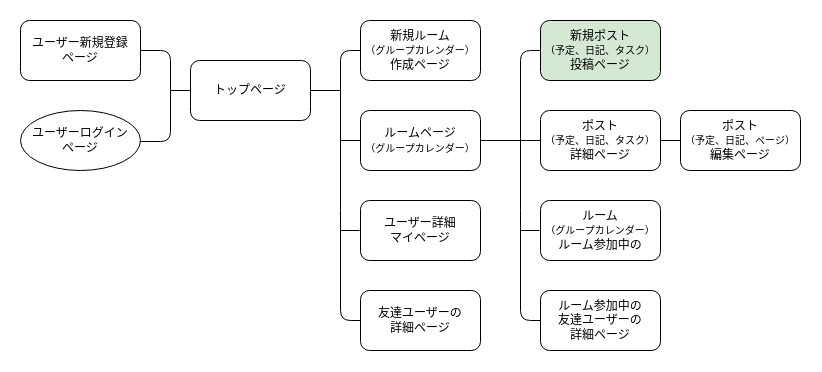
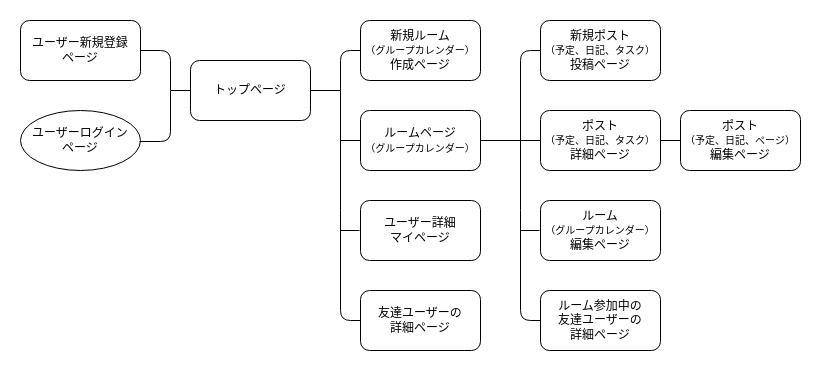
  <mxCell id="0" />
  <mxCell id="1" parent="0" />
  <mxCell id="2" value="ユーザーログイン&lt;br&gt;ページ" style="ellipse;whiteSpace=wrap;html=1;" vertex="1" parent="1"><mxGeometry x="20" y="110" width="120" height="60" as="geometry" /></mxCell>
  <mxCell id="3" value="ユーザー新規登録&lt;br&gt;ページ" style="rounded=1;whiteSpace=wrap;html=1;" vertex="1" parent="1"><mxGeometry x="20" y="20" width="120" height="60" as="geometry" /></mxCell>
  <mxCell id="4" value="トップページ" style="rounded=1;whiteSpace=wrap;html=1;" vertex="1" parent="1"><mxGeometry x="190" y="60" width="120" height="60" as="geometry" /></mxCell>
  <mxCell id="5" value="新規ルーム&lt;br&gt;&lt;font style=&quot;font-size: 10px;&quot;&gt;（グループカレンダー）&lt;/font&gt;&lt;br&gt;作成ページ" style="rounded=1;whiteSpace=wrap;html=1;" vertex="1" parent="1"><mxGeometry x="360" y="20" width="120" height="60" as="geometry" /></mxCell>
  <mxCell id="6" value="ルームページ&lt;br&gt;&lt;font style=&quot;font-size: 10px;&quot;&gt;（グループカレンダー）&lt;/font&gt;" style="rounded=1;whiteSpace=wrap;html=1;" vertex="1" parent="1"><mxGeometry x="360" y="110" width="120" height="60" as="geometry" /></mxCell>
  <mxCell id="7" value="友達ユーザーの&lt;br&gt;詳細ページ" style="rounded=1;whiteSpace=wrap;html=1;" vertex="1" parent="1"><mxGeometry x="360" y="290" width="120" height="60" as="geometry" /></mxCell>
  <mxCell id="8" value="ユーザー詳細&lt;br&gt;マイページ" style="rounded=1;whiteSpace=wrap;html=1;" vertex="1" parent="1"><mxGeometry x="360" y="200" width="120" height="60" as="geometry" /></mxCell>
  <mxCell id="9" value="ポスト&lt;br&gt;&lt;font style=&quot;font-size: 10px;&quot;&gt;（予定、日記、タスク）&lt;/font&gt;&lt;br&gt;詳細ページ" style="rounded=1;whiteSpace=wrap;html=1;" vertex="1" parent="1"><mxGeometry x="540" y="110" width="120" height="60" as="geometry" /></mxCell>
- <mxCell id="10" value="新規ポスト&lt;br&gt;&lt;font style=&quot;font-size: 10px;&quot;&gt;（予定、日記、タスク）&lt;/font&gt;&lt;br&gt;投稿ページ" style="rounded=1;whiteSpace=wrap;html=1;fillColor=#d5e8d4;" vertex="1" parent="1"><mxGeometry x="540" y="20" width="120" height="60" as="geometry" /></mxCell>
- <mxCell id="11" value="ルーム&lt;br&gt;&lt;font style=&quot;font-size: 10px;&quot;&gt;（グループカレンダー）&lt;/font&gt;&lt;br&gt;ルーム参加中の" style="rounded=1;whiteSpace=wrap;html=1;" vertex="1" parent="1"><mxGeometry x="540" y="200" width="120" height="60" as="geometry" /></mxCell>
+ <mxCell id="10" value="新規ポスト&lt;br&gt;&lt;font style=&quot;font-size: 10px;&quot;&gt;（予定、日記、タスク）&lt;/font&gt;&lt;br&gt;投稿ページ" style="rounded=1;whiteSpace=wrap;html=1;" vertex="1" parent="1"><mxGeometry x="540" y="20" width="120" height="60" as="geometry" /></mxCell>
+ <mxCell id="11" value="ルーム&lt;br&gt;&lt;font style=&quot;font-size: 10px;&quot;&gt;（グループカレンダー）&lt;/font&gt;&lt;br&gt;編集ページ" style="rounded=1;whiteSpace=wrap;html=1;" vertex="1" parent="1"><mxGeometry x="540" y="200" width="120" height="60" as="geometry" /></mxCell>
  <mxCell id="12" value="ルーム参加中の&lt;br&gt;友達ユーザーの&lt;br&gt;詳細ページ" style="rounded=1;whiteSpace=wrap;html=1;" vertex="1" parent="1"><mxGeometry x="540" y="290" width="120" height="60" as="geometry" /></mxCell>
  <mxCell id="13" value="" style="endArrow=none;html=1;fontSize=10;" edge="1" parent="1"><mxGeometry width="50" height="50" relative="1" as="geometry"><mxPoint x="140" y="50" as="sourcePoint" /><mxPoint x="170" y="90" as="targetPoint" /><Array as="points"><mxPoint x="170" y="50" /></Array></mxGeometry></mxCell>
  <mxCell id="14" value="" style="endArrow=none;html=1;fontSize=10;exitX=0.992;exitY=0.517;exitDx=0;exitDy=0;exitPerimeter=0;" edge="1" parent="1" source="2"><mxGeometry width="50" height="50" relative="1" as="geometry"><mxPoint x="160" y="120" as="sourcePoint" /><mxPoint x="170" y="90" as="targetPoint" /><Array as="points"><mxPoint x="170" y="141" /></Array></mxGeometry></mxCell>
  <mxCell id="15" value="" style="endArrow=none;html=1;fontSize=10;movable=1;resizable=1;rotatable=1;deletable=1;editable=1;connectable=1;" edge="1" parent="1"><mxGeometry width="50" height="50" relative="1" as="geometry"><mxPoint x="170" y="90" as="sourcePoint" /><mxPoint x="190" y="90" as="targetPoint" /></mxGeometry></mxCell>
  <mxCell id="16" value="" style="endArrow=none;html=1;fontSize=10;" edge="1" parent="1"><mxGeometry width="50" height="50" relative="1" as="geometry"><mxPoint x="310" y="90" as="sourcePoint" /><mxPoint x="340" y="90" as="targetPoint" /><Array as="points" /></mxGeometry></mxCell>
  <mxCell id="17" value="" style="endArrow=none;html=1;fontSize=10;" edge="1" parent="1"><mxGeometry width="50" height="50" relative="1" as="geometry"><mxPoint x="340" y="210" as="sourcePoint" /><mxPoint x="360" y="50" as="targetPoint" /><Array as="points"><mxPoint x="340" y="50" /></Array></mxGeometry></mxCell>
  <mxCell id="18" value="" style="endArrow=none;html=1;fontSize=10;entryX=0;entryY=0.5;entryDx=0;entryDy=0;entryPerimeter=0;" edge="1" parent="1" target="7"><mxGeometry width="50" height="50" relative="1" as="geometry"><mxPoint x="340" y="210" as="sourcePoint" /><mxPoint x="360" y="327" as="targetPoint" /><Array as="points"><mxPoint x="340" y="320" /></Array></mxGeometry></mxCell>
  <mxCell id="19" value="" style="endArrow=none;html=1;fontSize=10;" edge="1" parent="1" target="6"><mxGeometry width="50" height="50" relative="1" as="geometry"><mxPoint x="340" y="140" as="sourcePoint" /><mxPoint x="390" y="90" as="targetPoint" /></mxGeometry></mxCell>
  <mxCell id="20" value="" style="endArrow=none;html=1;fontSize=10;entryX=-0.008;entryY=0.5;entryDx=0;entryDy=0;entryPerimeter=0;" edge="1" parent="1" target="8"><mxGeometry width="50" height="50" relative="1" as="geometry"><mxPoint x="340" y="230" as="sourcePoint" /><mxPoint x="370" y="150" as="targetPoint" /></mxGeometry></mxCell>
  <mxCell id="21" value="" style="endArrow=none;html=1;fontSize=10;" edge="1" parent="1"><mxGeometry width="50" height="50" relative="1" as="geometry"><mxPoint x="480" y="140" as="sourcePoint" /><mxPoint x="520" y="140" as="targetPoint" /><Array as="points" /></mxGeometry></mxCell>
  <mxCell id="22" value="" style="endArrow=none;html=1;fontSize=10;" edge="1" parent="1"><mxGeometry width="50" height="50" relative="1" as="geometry"><mxPoint x="520" y="210" as="sourcePoint" /><mxPoint x="540" y="50" as="targetPoint" /><Array as="points"><mxPoint x="520" y="50" /></Array></mxGeometry></mxCell>
  <mxCell id="23" value="" style="endArrow=none;html=1;fontSize=10;entryX=0;entryY=0.5;entryDx=0;entryDy=0;entryPerimeter=0;" edge="1" parent="1"><mxGeometry width="50" height="50" relative="1" as="geometry"><mxPoint x="520" y="210" as="sourcePoint" /><mxPoint x="540" y="320" as="targetPoint" /><Array as="points"><mxPoint x="520" y="320" /></Array></mxGeometry></mxCell>
  <mxCell id="24" value="" style="endArrow=none;html=1;fontSize=10;" edge="1" parent="1"><mxGeometry width="50" height="50" relative="1" as="geometry"><mxPoint x="520" y="140" as="sourcePoint" /><mxPoint x="540" y="140" as="targetPoint" /></mxGeometry></mxCell>
  <mxCell id="25" value="" style="endArrow=none;html=1;fontSize=10;entryX=-0.008;entryY=0.5;entryDx=0;entryDy=0;entryPerimeter=0;" edge="1" parent="1"><mxGeometry width="50" height="50" relative="1" as="geometry"><mxPoint x="520" y="230" as="sourcePoint" /><mxPoint x="539.04" y="230" as="targetPoint" /></mxGeometry></mxCell>
  <mxCell id="26" value="ポスト&lt;br&gt;&lt;font style=&quot;font-size: 10px;&quot;&gt;（予定、日記、ページ）&lt;/font&gt;&lt;br&gt;編集ページ" style="rounded=1;whiteSpace=wrap;html=1;" vertex="1" parent="1"><mxGeometry x="680" y="110" width="120" height="60" as="geometry" /></mxCell>
  <mxCell id="27" value="" style="endArrow=none;html=1;fontSize=10;entryX=0;entryY=0.5;entryDx=0;entryDy=0;entryPerimeter=0;" edge="1" parent="1" target="26"><mxGeometry width="50" height="50" relative="1" as="geometry"><mxPoint x="660" y="140" as="sourcePoint" /><mxPoint x="530" y="150" as="targetPoint" /><Array as="points" /></mxGeometry></mxCell>
